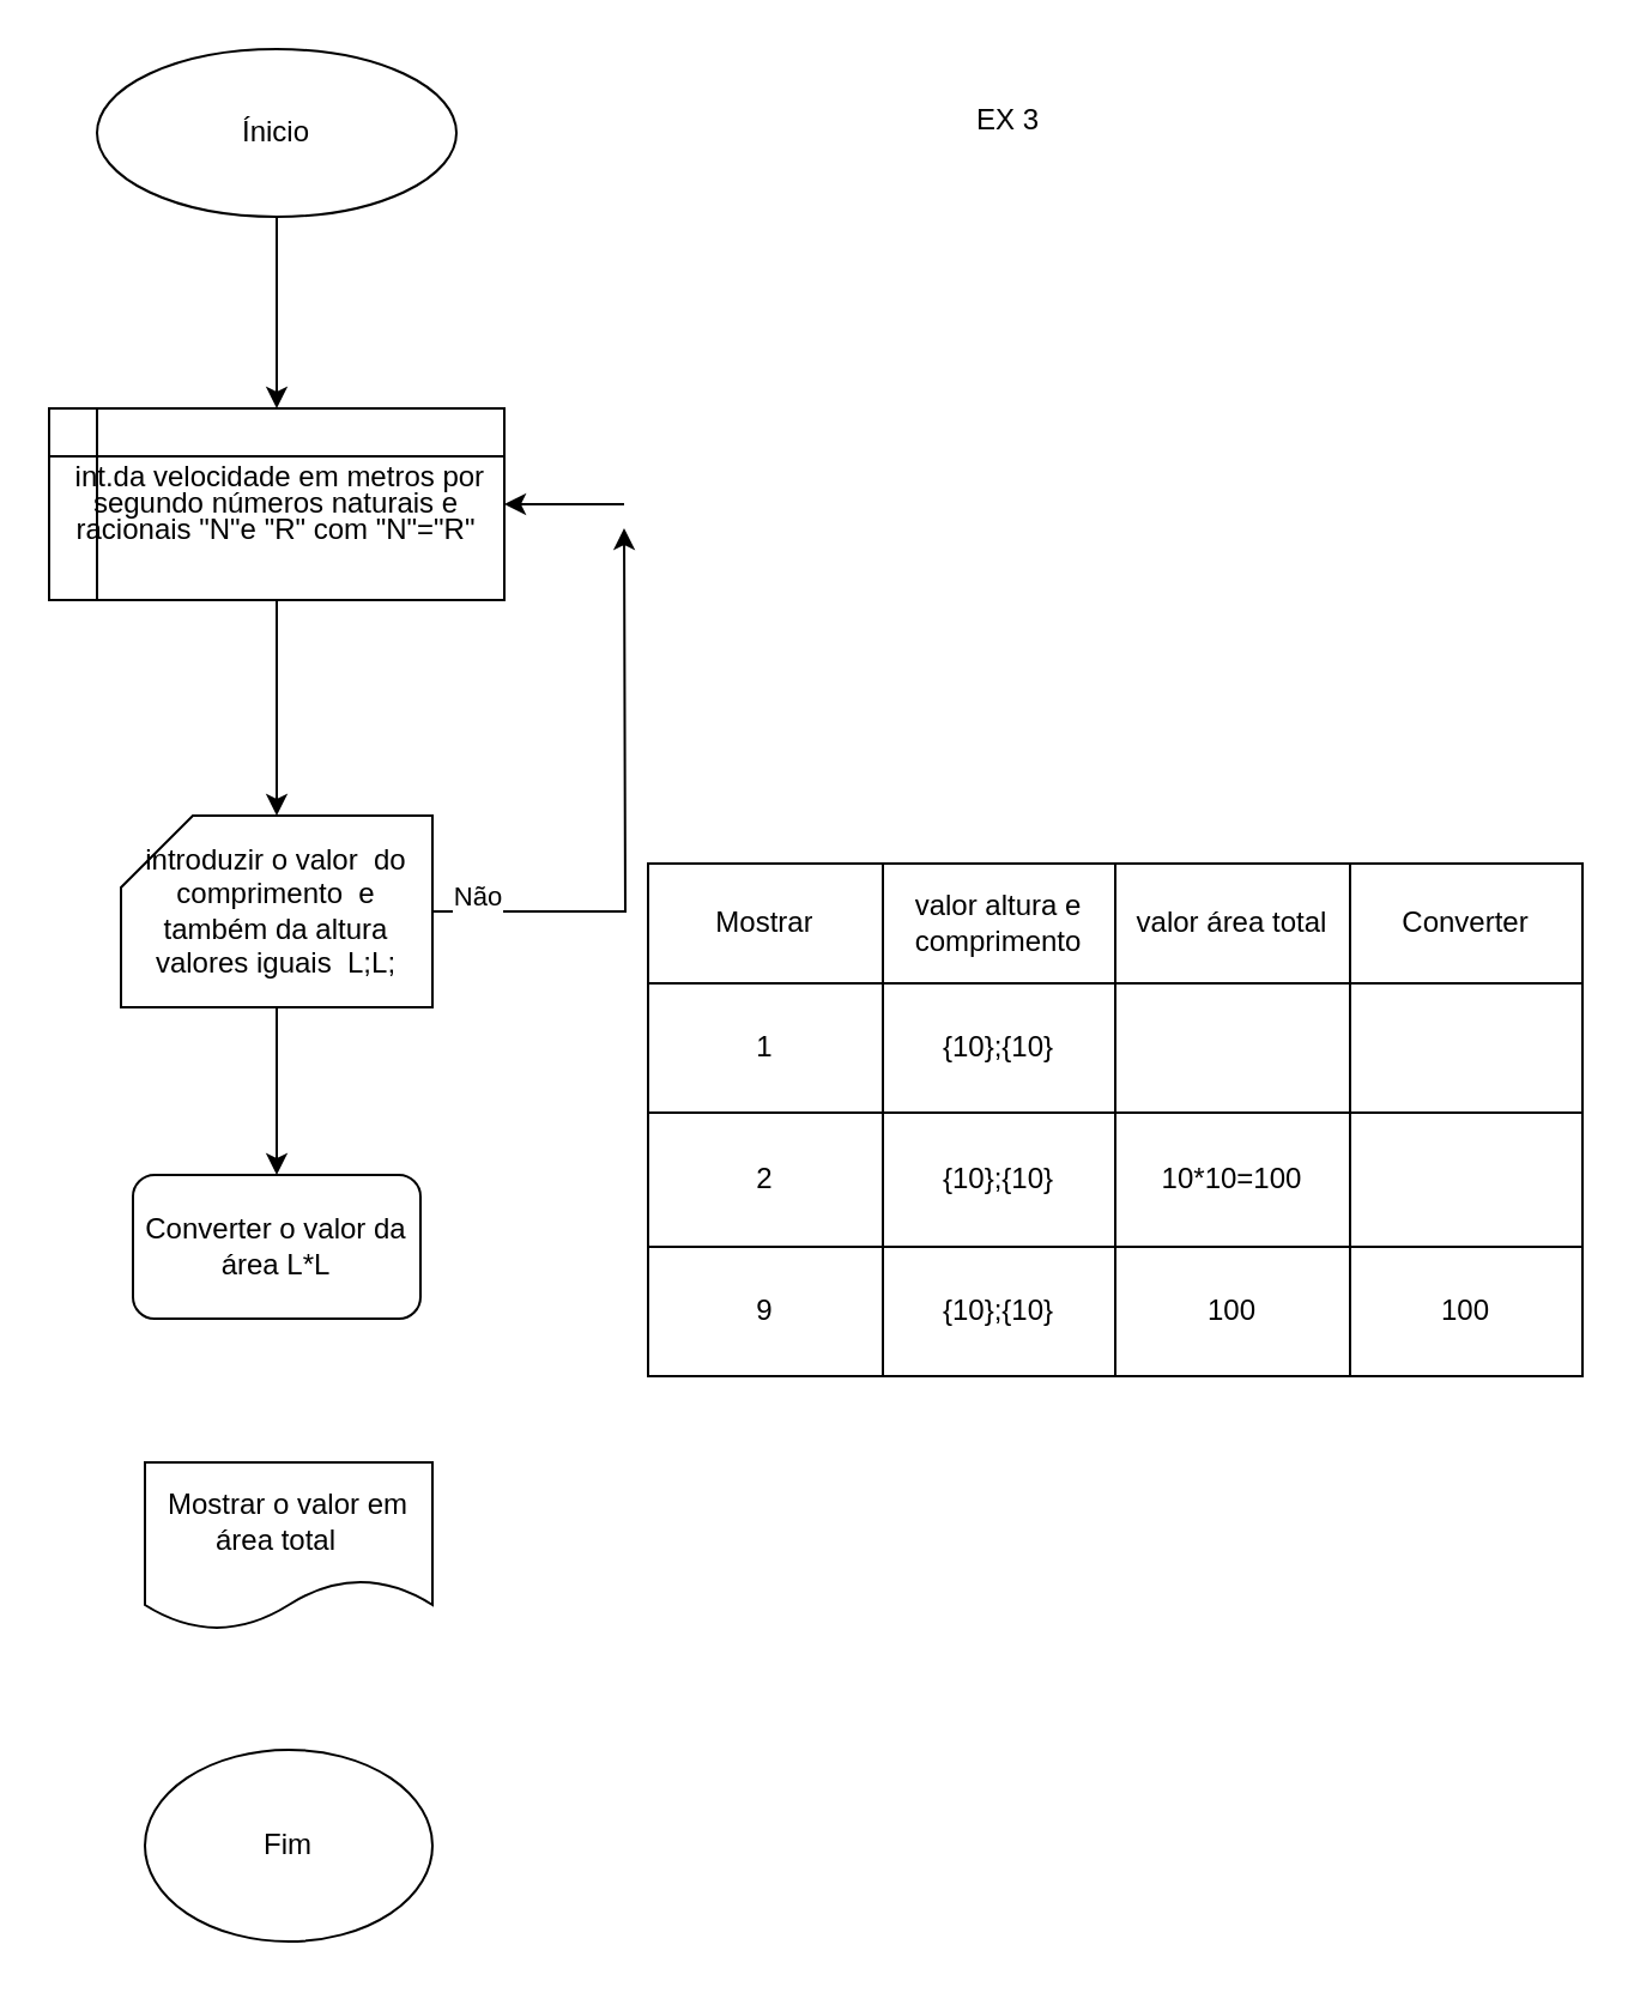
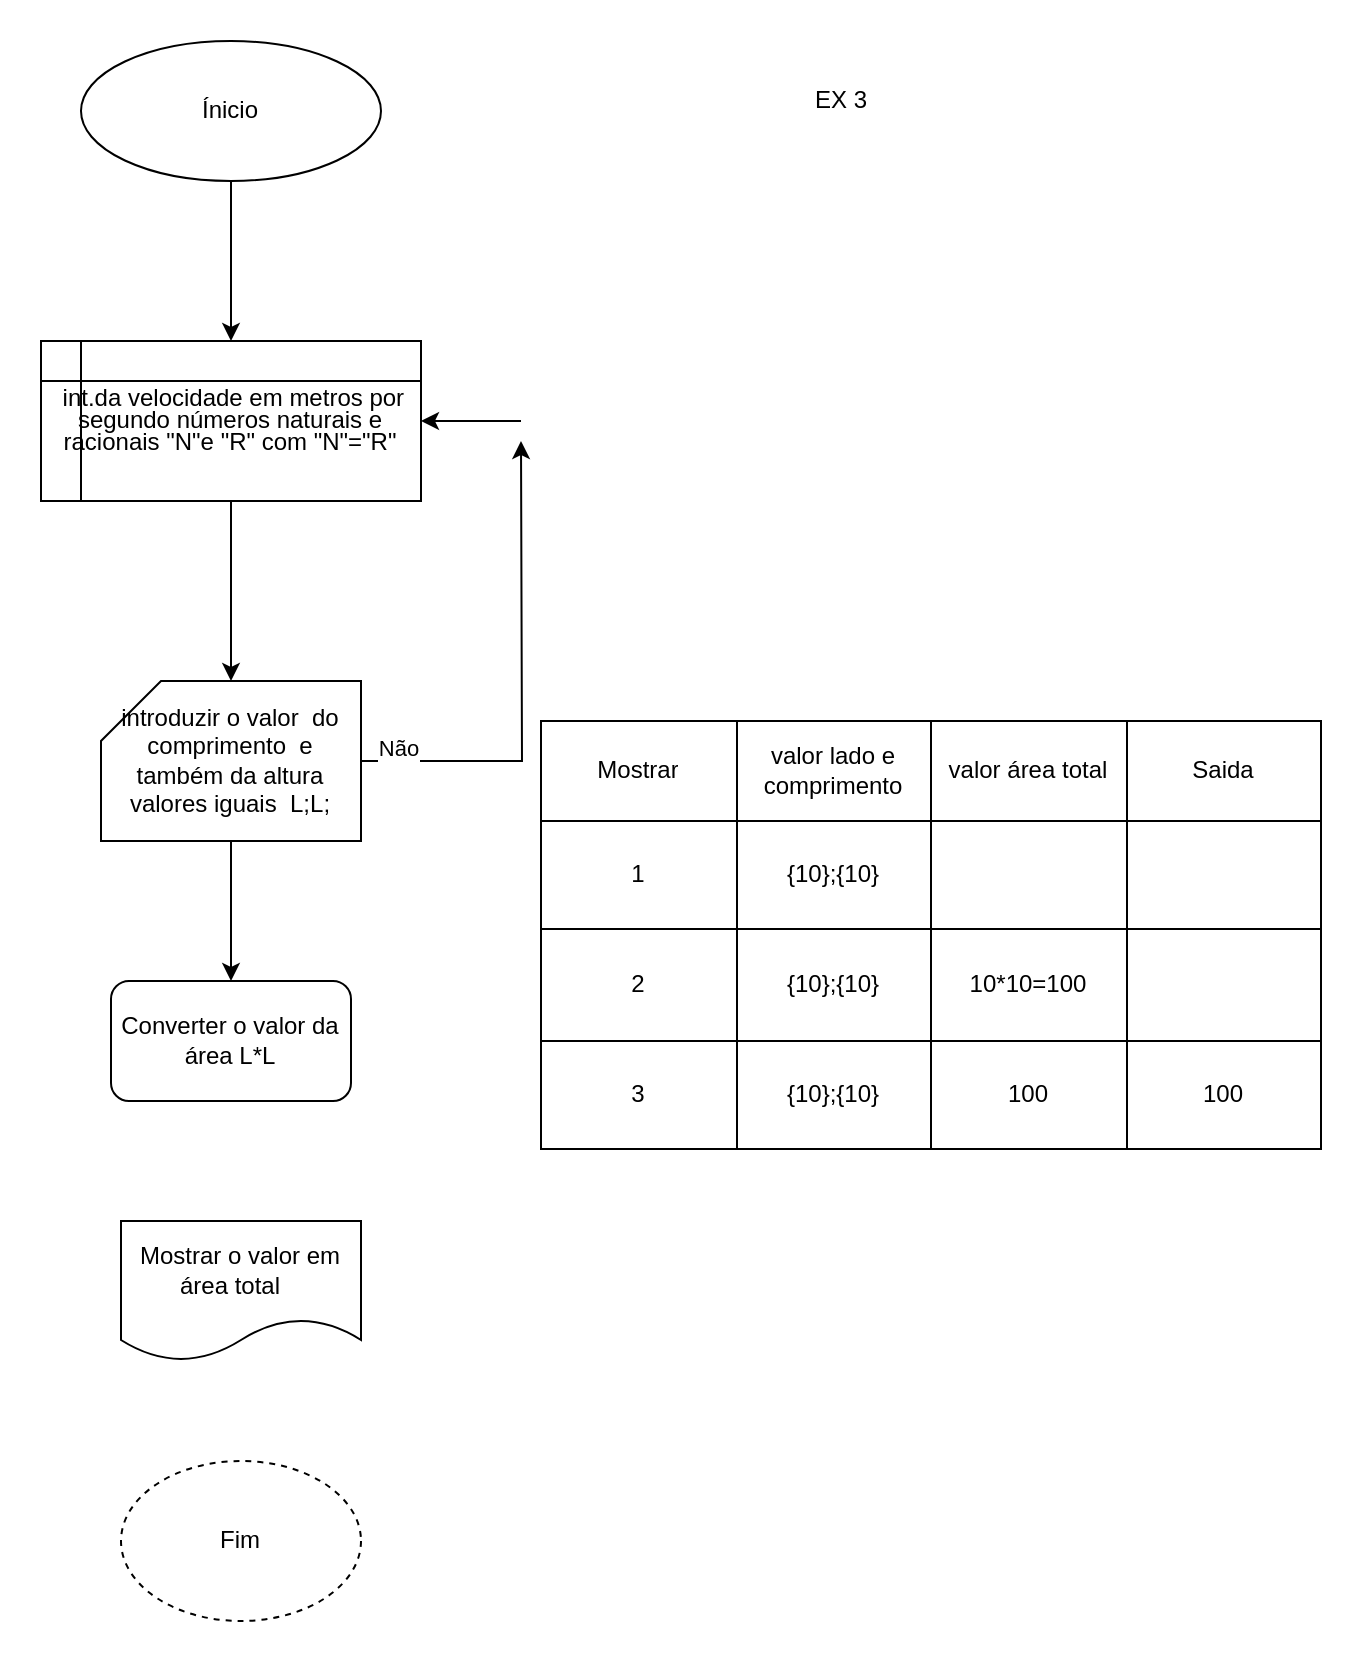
  <mxCell id="0" />
  <mxCell id="1" parent="0" />
  <mxCell id="2" parent="1" style="edgeStyle=orthogonalEdgeStyle;rounded=0;orthogonalLoop=1;jettySize=auto;html=1;" edge="1" source="3"><mxGeometry as="geometry" relative="1"><mxPoint as="targetPoint" x="115" y="170" /></mxGeometry></mxCell>
  <mxCell id="3" value="Ínicio" parent="1" style="ellipse;whiteSpace=wrap;html=1;" vertex="1"><mxGeometry x="40" y="20" as="geometry" width="150" height="70" /></mxCell>
  <mxCell id="4" parent="1" style="edgeStyle=orthogonalEdgeStyle;rounded=0;orthogonalLoop=1;jettySize=auto;html=1;" edge="1" source="5"><mxGeometry as="geometry" relative="1"><mxPoint as="targetPoint" x="115" y="340" /></mxGeometry></mxCell>
  <mxCell id="5" value="&lt;p style=&quot;line-height: 90%&quot;&gt;&amp;nbsp;int.da velocidade em metros por segundo números naturais e racionais &quot;N&quot;e &quot;R&quot; com &quot;N&quot;=&quot;R&quot;&lt;/p&gt;" parent="1" style="shape=internalStorage;whiteSpace=wrap;html=1;backgroundOutline=1;" vertex="1"><mxGeometry as="geometry" x="20" y="170" width="190" height="80" /></mxCell>
  <mxCell id="6" parent="1" style="edgeStyle=orthogonalEdgeStyle;rounded=0;orthogonalLoop=1;jettySize=auto;html=1;" edge="1" source="9"><mxGeometry as="geometry" relative="1"><mxPoint as="targetPoint" x="115" y="490" /></mxGeometry></mxCell>
  <mxCell id="7" parent="1" style="edgeStyle=orthogonalEdgeStyle;rounded=0;orthogonalLoop=1;jettySize=auto;html=1;" edge="1" source="9"><mxGeometry as="geometry" relative="1"><mxPoint as="targetPoint" x="260" y="220" /></mxGeometry></mxCell>
  <mxCell id="8" value="Não" parent="7" style="edgeLabel;html=1;align=center;verticalAlign=middle;resizable=0;points=[];" vertex="1" connectable="0"><mxGeometry as="geometry" relative="1" x="-0.85" y="7"><mxPoint as="offset" /></mxGeometry></mxCell>
  <mxCell id="9" value="introduzir o valor&amp;nbsp; do comprimento&amp;nbsp; e também da altura valores iguais&amp;nbsp; L;L;" parent="1" style="shape=card;whiteSpace=wrap;html=1;direction=east;" vertex="1"><mxGeometry as="geometry" x="50" y="340" width="130" height="80" /></mxCell>
  <mxCell id="10" value="" parent="1" style="endArrow=classic;html=1;entryX=1;entryY=0.5;entryDx=0;entryDy=0;" edge="1" target="5"><mxGeometry as="geometry" relative="1" width="50" height="50"><mxPoint as="sourcePoint" x="260" y="210" /><mxPoint as="targetPoint" x="410" y="200" /></mxGeometry></mxCell>
  <mxCell id="11" value="Converter o valor da área L*L" parent="1" style="rounded=1;whiteSpace=wrap;html=1;" vertex="1"><mxGeometry as="geometry" x="55" y="490" width="120" height="60" /></mxCell>
  <mxCell id="12" value="Mostrar o valor em área total &amp;nbsp;&amp;nbsp;" parent="1" style="shape=document;whiteSpace=wrap;html=1;boundedLbl=1;" vertex="1"><mxGeometry as="geometry" x="60" y="610" width="120" height="70" /></mxCell>
- <mxCell id="13" value="Fim" parent="1" style="ellipse;whiteSpace=wrap;html=1;" vertex="1"><mxGeometry as="geometry" x="60" y="730" width="120" height="80" /></mxCell>
+ <mxCell id="13" value="Fim" parent="1" style="ellipse;whiteSpace=wrap;html=1;dashed=1;" vertex="1"><mxGeometry as="geometry" x="60" y="730" width="120" height="80" /></mxCell>
  <mxCell id="14" value="" parent="1" style="shape=table;html=1;whiteSpace=wrap;startSize=0;container=1;collapsible=0;childLayout=tableLayout;" vertex="1"><mxGeometry as="geometry" x="270" y="360" width="390" height="214" /></mxCell>
  <mxCell id="15" value="" parent="14" style="shape=partialRectangle;html=1;whiteSpace=wrap;collapsible=0;dropTarget=0;pointerEvents=0;fillColor=none;top=0;left=0;bottom=0;right=0;points=[[0,0.5],[1,0.5]];portConstraint=eastwest;" vertex="1"><mxGeometry as="geometry" width="390" height="50" /></mxCell>
  <mxCell id="16" value="Mostrar" parent="15" style="shape=partialRectangle;html=1;whiteSpace=wrap;connectable=0;overflow=hidden;fillColor=none;top=0;left=0;bottom=0;right=0;" vertex="1"><mxGeometry as="geometry" width="98" height="50" /></mxCell>
- <mxCell id="17" value="valor altura e comprimento" parent="15" style="shape=partialRectangle;html=1;whiteSpace=wrap;connectable=0;overflow=hidden;fillColor=none;top=0;left=0;bottom=0;right=0;" vertex="1"><mxGeometry as="geometry" x="98" width="97" height="50" /></mxCell>
+ <mxCell id="17" value="valor lado e comprimento" parent="15" style="shape=partialRectangle;html=1;whiteSpace=wrap;connectable=0;overflow=hidden;fillColor=none;top=0;left=0;bottom=0;right=0;" vertex="1"><mxGeometry as="geometry" x="98" width="97" height="50" /></mxCell>
  <mxCell id="18" value="valor área total" parent="15" style="shape=partialRectangle;html=1;whiteSpace=wrap;connectable=0;overflow=hidden;fillColor=none;top=0;left=0;bottom=0;right=0;" vertex="1"><mxGeometry as="geometry" x="195" width="98" height="50" /></mxCell>
- <mxCell id="19" value="Converter" parent="15" style="shape=partialRectangle;html=1;whiteSpace=wrap;connectable=0;overflow=hidden;fillColor=none;top=0;left=0;bottom=0;right=0;" vertex="1"><mxGeometry as="geometry" x="293" width="97" height="50" /></mxCell>
+ <mxCell id="19" value="Saida" parent="15" style="shape=partialRectangle;html=1;whiteSpace=wrap;connectable=0;overflow=hidden;fillColor=none;top=0;left=0;bottom=0;right=0;" vertex="1"><mxGeometry as="geometry" x="293" width="97" height="50" /></mxCell>
  <mxCell id="20" value="" parent="14" style="shape=partialRectangle;html=1;whiteSpace=wrap;collapsible=0;dropTarget=0;pointerEvents=0;fillColor=none;top=0;left=0;bottom=0;right=0;points=[[0,0.5],[1,0.5]];portConstraint=eastwest;" vertex="1"><mxGeometry as="geometry" y="50" width="390" height="54" /></mxCell>
  <mxCell id="21" value="1" parent="20" style="shape=partialRectangle;html=1;whiteSpace=wrap;connectable=0;overflow=hidden;fillColor=none;top=0;left=0;bottom=0;right=0;" vertex="1"><mxGeometry as="geometry" width="98" height="54" /></mxCell>
  <mxCell id="22" value="{10};{10}" parent="20" style="shape=partialRectangle;html=1;whiteSpace=wrap;connectable=0;overflow=hidden;fillColor=none;top=0;left=0;bottom=0;right=0;" vertex="1"><mxGeometry as="geometry" x="98" width="97" height="54" /></mxCell>
  <mxCell id="23" value="" parent="20" style="shape=partialRectangle;html=1;whiteSpace=wrap;connectable=0;overflow=hidden;fillColor=none;top=0;left=0;bottom=0;right=0;" vertex="1"><mxGeometry as="geometry" x="195" width="98" height="54" /></mxCell>
  <mxCell id="24" value="" parent="20" style="shape=partialRectangle;html=1;whiteSpace=wrap;connectable=0;overflow=hidden;fillColor=none;top=0;left=0;bottom=0;right=0;" vertex="1"><mxGeometry as="geometry" x="293" width="97" height="54" /></mxCell>
  <mxCell id="25" value="" parent="14" style="shape=partialRectangle;html=1;whiteSpace=wrap;collapsible=0;dropTarget=0;pointerEvents=0;fillColor=none;top=0;left=0;bottom=0;right=0;points=[[0,0.5],[1,0.5]];portConstraint=eastwest;" vertex="1"><mxGeometry as="geometry" y="104" width="390" height="56" /></mxCell>
  <mxCell id="26" value="2" parent="25" style="shape=partialRectangle;html=1;whiteSpace=wrap;connectable=0;overflow=hidden;fillColor=none;top=0;left=0;bottom=0;right=0;" vertex="1"><mxGeometry as="geometry" width="98" height="56" /></mxCell>
  <mxCell id="27" value="{10};{10}" parent="25" style="shape=partialRectangle;html=1;whiteSpace=wrap;connectable=0;overflow=hidden;fillColor=none;top=0;left=0;bottom=0;right=0;" vertex="1"><mxGeometry as="geometry" x="98" width="97" height="56" /></mxCell>
  <mxCell id="28" value="10*10=100" parent="25" style="shape=partialRectangle;html=1;whiteSpace=wrap;connectable=0;overflow=hidden;fillColor=none;top=0;left=0;bottom=0;right=0;" vertex="1"><mxGeometry as="geometry" x="195" width="98" height="56" /></mxCell>
  <mxCell id="29" value="" parent="25" style="shape=partialRectangle;html=1;whiteSpace=wrap;connectable=0;overflow=hidden;fillColor=none;top=0;left=0;bottom=0;right=0;" vertex="1"><mxGeometry as="geometry" x="293" width="97" height="56" /></mxCell>
  <mxCell id="30" value="" parent="14" style="shape=partialRectangle;html=1;whiteSpace=wrap;collapsible=0;dropTarget=0;pointerEvents=0;fillColor=none;top=0;left=0;bottom=0;right=0;points=[[0,0.5],[1,0.5]];portConstraint=eastwest;" vertex="1"><mxGeometry as="geometry" y="160" width="390" height="54" /></mxCell>
- <mxCell id="31" value="9" parent="30" style="shape=partialRectangle;html=1;whiteSpace=wrap;connectable=0;overflow=hidden;fillColor=none;top=0;left=0;bottom=0;right=0;" vertex="1"><mxGeometry as="geometry" width="98" height="54" /></mxCell>
+ <mxCell id="31" value="3" parent="30" style="shape=partialRectangle;html=1;whiteSpace=wrap;connectable=0;overflow=hidden;fillColor=none;top=0;left=0;bottom=0;right=0;" vertex="1"><mxGeometry as="geometry" width="98" height="54" /></mxCell>
  <mxCell id="32" value="{10};{10}" parent="30" style="shape=partialRectangle;html=1;whiteSpace=wrap;connectable=0;overflow=hidden;fillColor=none;top=0;left=0;bottom=0;right=0;" vertex="1"><mxGeometry as="geometry" x="98" width="97" height="54" /></mxCell>
  <mxCell id="33" value="100" parent="30" style="shape=partialRectangle;html=1;whiteSpace=wrap;connectable=0;overflow=hidden;fillColor=none;top=0;left=0;bottom=0;right=0;" vertex="1"><mxGeometry as="geometry" x="195" width="98" height="54" /></mxCell>
  <mxCell id="34" value="100" parent="30" style="shape=partialRectangle;html=1;whiteSpace=wrap;connectable=0;overflow=hidden;fillColor=none;top=0;left=0;bottom=0;right=0;" vertex="1"><mxGeometry as="geometry" x="293" width="97" height="54" /></mxCell>
  <mxCell id="35" value="EX 3" parent="1" style="text;html=1;align=center;verticalAlign=middle;resizable=0;points=[];autosize=1;" vertex="1"><mxGeometry as="geometry" x="400" y="40" width="40" height="20" /></mxCell>
